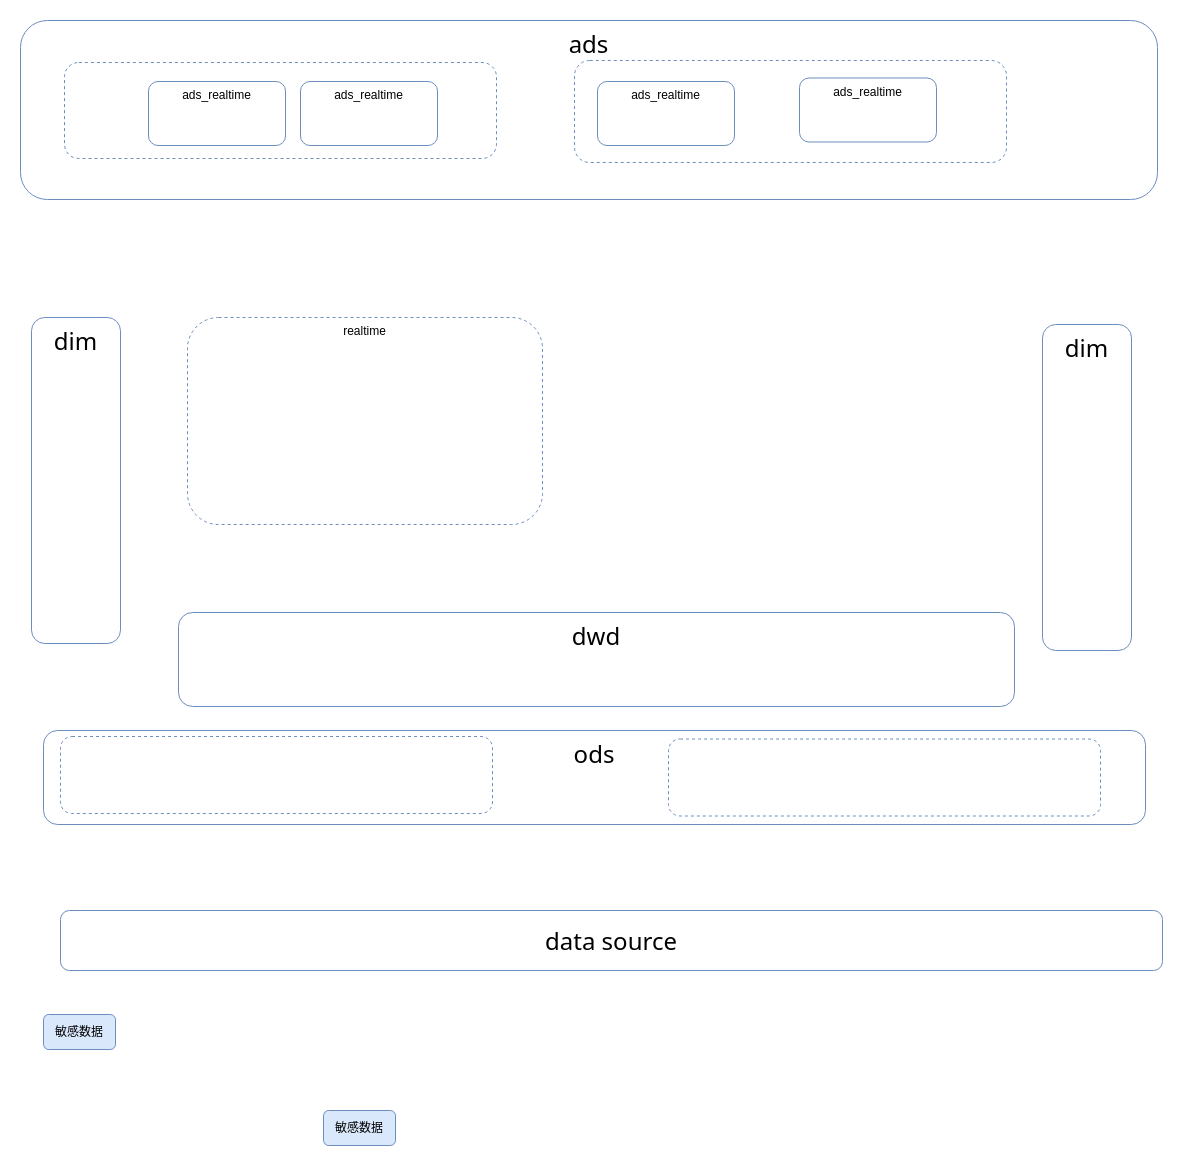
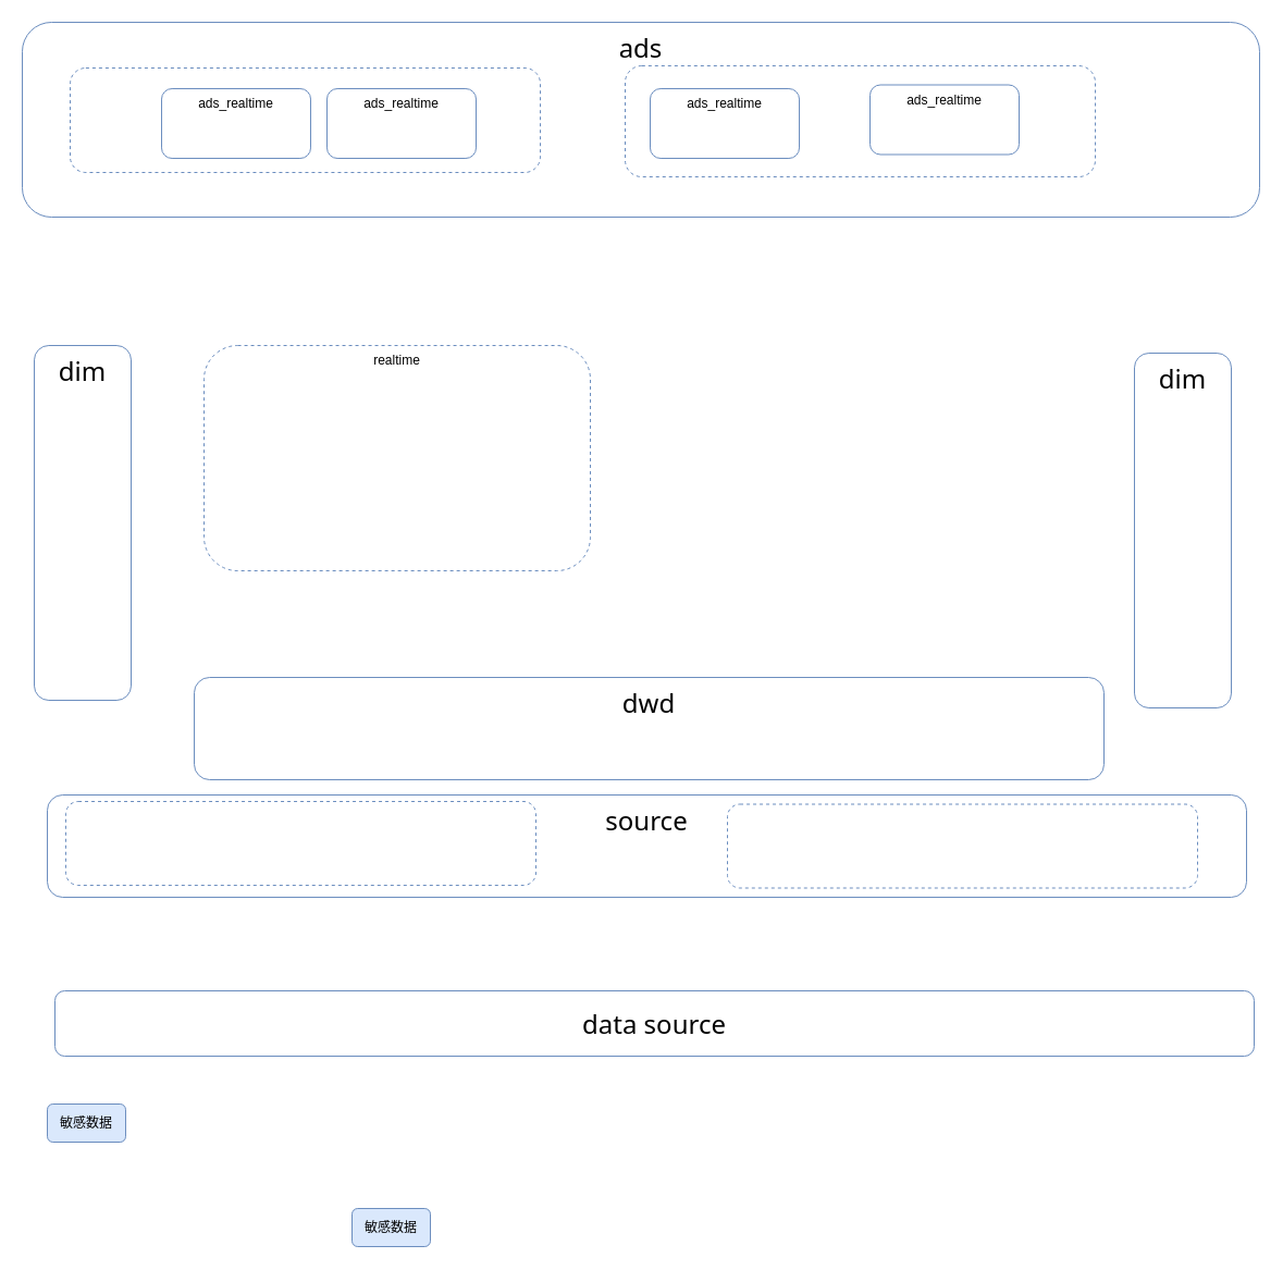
  <mxCell id="0" />
  <mxCell id="1" parent="0" />
  <mxCell id="2" value="敏感数据" style="rounded=1;whiteSpace=wrap;html=1;fillColor=#dae8fc;strokeColor=#6c8ebf;" vertex="1" parent="1"><mxGeometry x="43" y="1014" width="72" height="35" as="geometry" /></mxCell>
- <mxCell id="3" value="&lt;p style=&quot;line-height: normal ; margin-top: 0pt ; margin-bottom: 0pt ; margin-left: 0in ; margin-right: 0in ; text-indent: 0in ; text-align: left ; direction: ltr ; unicode-bidi: embed ; word-break: normal&quot;&gt;&lt;span style=&quot;font-size: 18pt ; font-family: &amp;#34;segoe ui&amp;#34; ; letter-spacing: 0pt ; vertical-align: baseline&quot;&gt;data source&lt;/span&gt;&lt;/p&gt;" style="rounded=1;whiteSpace=wrap;html=1;fillColor=none;strokeColor=#6c8ebf;" vertex="1" parent="1"><mxGeometry x="60" y="910" width="1102" height="60" as="geometry" /></mxCell>
- <mxCell id="4" value="&lt;p style=&quot;line-height: normal ; margin-top: 0pt ; margin-bottom: 0pt ; margin-left: 0in ; margin-right: 0in ; text-indent: 0in ; text-align: left ; direction: ltr ; unicode-bidi: embed ; word-break: normal&quot;&gt;&lt;font face=&quot;segoe ui&quot;&gt;&lt;span style=&quot;font-size: 24px&quot;&gt;ods&lt;/span&gt;&lt;/font&gt;&lt;/p&gt;" style="rounded=1;whiteSpace=wrap;html=1;fillColor=none;strokeColor=#6c8ebf;verticalAlign=top;" vertex="1" parent="1"><mxGeometry x="43" y="730" width="1102" height="94" as="geometry" /></mxCell>
+ <mxCell id="3" value="&lt;p style=&quot;line-height: normal ; margin-top: 0pt ; margin-bottom: 0pt ; margin-left: 0in ; margin-right: 0in ; text-indent: 0in ; text-align: left ; direction: ltr ; unicode-bidi: embed ; word-break: normal&quot;&gt;&lt;span style=&quot;font-size: 18pt ; font-family: &amp;#34;segoe ui&amp;#34; ; letter-spacing: 0pt ; vertical-align: baseline&quot;&gt;data source&lt;/span&gt;&lt;/p&gt;" style="rounded=1;whiteSpace=wrap;html=1;fillColor=none;strokeColor=#6c8ebf;" vertex="1" parent="1"><mxGeometry x="50" y="910" width="1102" height="60" as="geometry" /></mxCell>
+ <mxCell id="4" value="&lt;p style=&quot;line-height: normal ; margin-top: 0pt ; margin-bottom: 0pt ; margin-left: 0in ; margin-right: 0in ; text-indent: 0in ; text-align: left ; direction: ltr ; unicode-bidi: embed ; word-break: normal&quot;&gt;&lt;font face=&quot;segoe ui&quot;&gt;&lt;span style=&quot;font-size: 24px&quot;&gt;source&lt;/span&gt;&lt;/font&gt;&lt;/p&gt;" style="rounded=1;whiteSpace=wrap;html=1;fillColor=none;strokeColor=#6c8ebf;verticalAlign=top;" vertex="1" parent="1"><mxGeometry x="43" y="730" width="1102" height="94" as="geometry" /></mxCell>
  <mxCell id="5" value="&lt;p style=&quot;line-height: normal ; margin-top: 0pt ; margin-bottom: 0pt ; margin-left: 0in ; margin-right: 0in ; text-indent: 0in ; text-align: left ; direction: ltr ; unicode-bidi: embed ; word-break: normal&quot;&gt;&lt;br&gt;&lt;/p&gt;" style="rounded=1;whiteSpace=wrap;html=1;fillColor=none;strokeColor=#6c8ebf;verticalAlign=top;dashed=1;" vertex="1" parent="1"><mxGeometry x="60" y="736" width="432" height="77" as="geometry" /></mxCell>
  <mxCell id="6" value="&lt;p style=&quot;line-height: normal ; margin-top: 0pt ; margin-bottom: 0pt ; margin-left: 0in ; margin-right: 0in ; text-indent: 0in ; text-align: left ; direction: ltr ; unicode-bidi: embed ; word-break: normal&quot;&gt;&lt;br&gt;&lt;/p&gt;" style="rounded=1;whiteSpace=wrap;html=1;fillColor=none;strokeColor=#6c8ebf;verticalAlign=top;dashed=1;" vertex="1" parent="1"><mxGeometry x="668" y="738.5" width="432" height="77" as="geometry" /></mxCell>
  <mxCell id="7" value="敏感数据" style="rounded=1;whiteSpace=wrap;html=1;fillColor=#dae8fc;strokeColor=#6c8ebf;" vertex="1" parent="1"><mxGeometry x="323" y="1110" width="72" height="35" as="geometry" /></mxCell>
  <mxCell id="8" value="&lt;p style=&quot;line-height: normal ; margin-top: 0pt ; margin-bottom: 0pt ; margin-left: 0in ; margin-right: 0in ; text-indent: 0in ; text-align: left ; direction: ltr ; unicode-bidi: embed ; word-break: normal&quot;&gt;realtime&lt;/p&gt;" style="rounded=1;whiteSpace=wrap;html=1;fillColor=none;strokeColor=#6c8ebf;verticalAlign=top;dashed=1;" vertex="1" parent="1"><mxGeometry x="187" y="317" width="355" height="207" as="geometry" /></mxCell>
  <mxCell id="9" value="&lt;p style=&quot;line-height: normal ; margin-top: 0pt ; margin-bottom: 0pt ; margin-left: 0in ; margin-right: 0in ; text-indent: 0in ; text-align: left ; direction: ltr ; unicode-bidi: embed ; word-break: normal&quot;&gt;&lt;font face=&quot;segoe ui&quot;&gt;&lt;span style=&quot;font-size: 24px&quot;&gt;ads&lt;/span&gt;&lt;/font&gt;&lt;/p&gt;" style="rounded=1;whiteSpace=wrap;html=1;fillColor=none;strokeColor=#6c8ebf;verticalAlign=top;" vertex="1" parent="1"><mxGeometry x="20" y="20" width="1137" height="179" as="geometry" /></mxCell>
  <mxCell id="10" value="&lt;p style=&quot;line-height: normal ; margin-top: 0pt ; margin-bottom: 0pt ; margin-left: 0in ; margin-right: 0in ; text-indent: 0in ; text-align: left ; direction: ltr ; unicode-bidi: embed ; word-break: normal&quot;&gt;&lt;font face=&quot;segoe ui&quot;&gt;&lt;span style=&quot;font-size: 24px&quot;&gt;dim&lt;/span&gt;&lt;/font&gt;&lt;/p&gt;" style="rounded=1;whiteSpace=wrap;html=1;fillColor=none;strokeColor=#6c8ebf;verticalAlign=top;" vertex="1" parent="1"><mxGeometry x="31" y="317" width="89" height="326" as="geometry" /></mxCell>
  <mxCell id="11" value="&lt;p style=&quot;line-height: normal ; margin-top: 0pt ; margin-bottom: 0pt ; margin-left: 0in ; margin-right: 0in ; text-indent: 0in ; text-align: left ; direction: ltr ; unicode-bidi: embed ; word-break: normal&quot;&gt;&lt;font face=&quot;segoe ui&quot;&gt;&lt;span style=&quot;font-size: 24px&quot;&gt;dim&lt;/span&gt;&lt;/font&gt;&lt;/p&gt;" style="rounded=1;whiteSpace=wrap;html=1;fillColor=none;strokeColor=#6c8ebf;verticalAlign=top;" vertex="1" parent="1"><mxGeometry x="1042" y="324" width="89" height="326" as="geometry" /></mxCell>
- <mxCell id="12" value="&lt;p style=&quot;line-height: normal ; margin-top: 0pt ; margin-bottom: 0pt ; margin-left: 0in ; margin-right: 0in ; text-indent: 0in ; text-align: left ; direction: ltr ; unicode-bidi: embed ; word-break: normal&quot;&gt;&lt;font face=&quot;segoe ui&quot;&gt;&lt;span style=&quot;font-size: 24px&quot;&gt;dwd&lt;/span&gt;&lt;/font&gt;&lt;/p&gt;" style="rounded=1;whiteSpace=wrap;html=1;fillColor=none;strokeColor=#6c8ebf;verticalAlign=top;" vertex="1" parent="1"><mxGeometry x="178" y="612" width="836" height="94" as="geometry" /></mxCell>
+ <mxCell id="12" value="&lt;p style=&quot;line-height: normal ; margin-top: 0pt ; margin-bottom: 0pt ; margin-left: 0in ; margin-right: 0in ; text-indent: 0in ; text-align: left ; direction: ltr ; unicode-bidi: embed ; word-break: normal&quot;&gt;&lt;font face=&quot;segoe ui&quot;&gt;&lt;span style=&quot;font-size: 24px&quot;&gt;dwd&lt;/span&gt;&lt;/font&gt;&lt;/p&gt;" style="rounded=1;whiteSpace=wrap;html=1;fillColor=none;strokeColor=#6c8ebf;verticalAlign=top;" vertex="1" parent="1"><mxGeometry x="178" y="622" width="836" height="94" as="geometry" /></mxCell>
  <mxCell id="13" value="&lt;p style=&quot;line-height: normal ; margin-top: 0pt ; margin-bottom: 0pt ; margin-left: 0in ; margin-right: 0in ; text-indent: 0in ; text-align: left ; direction: ltr ; unicode-bidi: embed ; word-break: normal&quot;&gt;ads_realtime&lt;/p&gt;" style="rounded=1;whiteSpace=wrap;html=1;fillColor=none;strokeColor=#6c8ebf;verticalAlign=top;" vertex="1" parent="1"><mxGeometry x="148" y="81" width="137" height="64" as="geometry" /></mxCell>
  <mxCell id="14" value="&lt;p style=&quot;line-height: normal ; margin-top: 0pt ; margin-bottom: 0pt ; margin-left: 0in ; margin-right: 0in ; text-indent: 0in ; text-align: left ; direction: ltr ; unicode-bidi: embed ; word-break: normal&quot;&gt;ads_realtime&lt;/p&gt;" style="rounded=1;whiteSpace=wrap;html=1;fillColor=none;strokeColor=#6c8ebf;verticalAlign=top;" vertex="1" parent="1"><mxGeometry x="300" y="81" width="137" height="64" as="geometry" /></mxCell>
  <mxCell id="15" value="&lt;p style=&quot;line-height: normal ; margin-top: 0pt ; margin-bottom: 0pt ; margin-left: 0in ; margin-right: 0in ; text-indent: 0in ; text-align: left ; direction: ltr ; unicode-bidi: embed ; word-break: normal&quot;&gt;ads_realtime&lt;/p&gt;" style="rounded=1;whiteSpace=wrap;html=1;fillColor=none;strokeColor=#6c8ebf;verticalAlign=top;" vertex="1" parent="1"><mxGeometry x="597" y="81" width="137" height="64" as="geometry" /></mxCell>
  <mxCell id="16" value="&lt;p style=&quot;line-height: normal ; margin-top: 0pt ; margin-bottom: 0pt ; margin-left: 0in ; margin-right: 0in ; text-indent: 0in ; text-align: left ; direction: ltr ; unicode-bidi: embed ; word-break: normal&quot;&gt;ads_realtime&lt;/p&gt;" style="rounded=1;whiteSpace=wrap;html=1;fillColor=none;strokeColor=#6c8ebf;verticalAlign=top;" vertex="1" parent="1"><mxGeometry x="799" y="77.5" width="137" height="64" as="geometry" /></mxCell>
  <mxCell id="17" value="&lt;p style=&quot;line-height: normal ; margin-top: 0pt ; margin-bottom: 0pt ; margin-left: 0in ; margin-right: 0in ; text-indent: 0in ; text-align: left ; direction: ltr ; unicode-bidi: embed ; word-break: normal&quot;&gt;&lt;br&gt;&lt;/p&gt;" style="rounded=1;whiteSpace=wrap;html=1;fillColor=none;strokeColor=#6c8ebf;verticalAlign=top;dashed=1;" vertex="1" parent="1"><mxGeometry x="64" y="62" width="432" height="96" as="geometry" /></mxCell>
  <mxCell id="18" value="&lt;p style=&quot;line-height: normal ; margin-top: 0pt ; margin-bottom: 0pt ; margin-left: 0in ; margin-right: 0in ; text-indent: 0in ; text-align: left ; direction: ltr ; unicode-bidi: embed ; word-break: normal&quot;&gt;&lt;br&gt;&lt;/p&gt;" style="rounded=1;whiteSpace=wrap;html=1;fillColor=none;strokeColor=#6c8ebf;verticalAlign=top;dashed=1;" vertex="1" parent="1"><mxGeometry x="574" y="60" width="432" height="102" as="geometry" /></mxCell>
